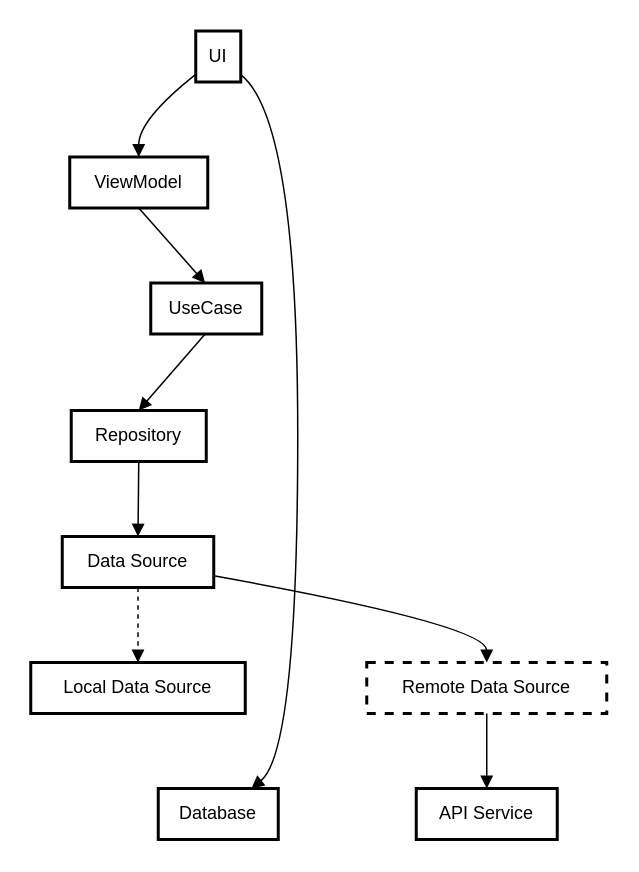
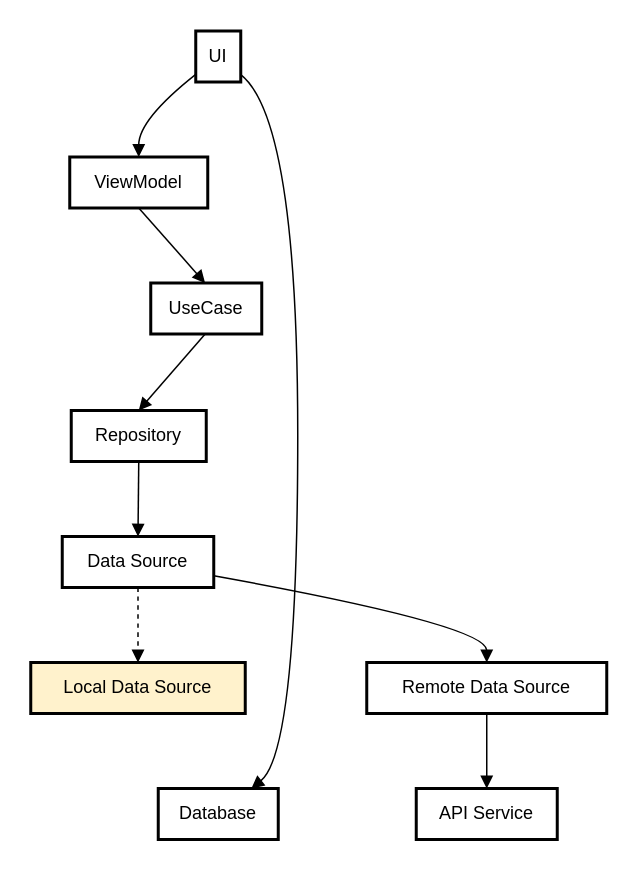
  <mxCell id="0" />
  <mxCell id="1" parent="0" />
  <mxCell id="2" value="UI" style="whiteSpace=wrap;strokeWidth=2;" vertex="1" parent="1"><mxGeometry x="130" width="30" height="34" as="geometry" y="20" /></mxCell>
  <mxCell id="3" value="ViewModel" style="whiteSpace=wrap;strokeWidth=2;" vertex="1" parent="1"><mxGeometry x="46" y="104" width="92" height="34" as="geometry" /></mxCell>
  <mxCell id="4" value="UseCase" style="whiteSpace=wrap;strokeWidth=2;" vertex="1" parent="1"><mxGeometry x="100" y="188" width="74" height="34" as="geometry" /></mxCell>
  <mxCell id="5" value="Repository" style="whiteSpace=wrap;strokeWidth=2;" vertex="1" parent="1"><mxGeometry x="47" y="273" width="90" height="34" as="geometry" /></mxCell>
  <mxCell id="6" value="Data Source" style="whiteSpace=wrap;strokeWidth=2;" vertex="1" parent="1"><mxGeometry x="41" y="357" width="101" height="34" as="geometry" /></mxCell>
- <mxCell id="7" value="Local Data Source" style="whiteSpace=wrap;strokeWidth=2;" vertex="1" parent="1"><mxGeometry y="441" width="143" height="34" as="geometry" x="20" /></mxCell>
- <mxCell id="8" value="Remote Data Source" style="whiteSpace=wrap;strokeWidth=2;dashed=1;" vertex="1" parent="1"><mxGeometry x="244" y="441" width="160" height="34" as="geometry" /></mxCell>
+ <mxCell id="7" value="Local Data Source" style="whiteSpace=wrap;strokeWidth=2;fillColor=#fff2cc;" vertex="1" parent="1"><mxGeometry y="441" width="143" height="34" as="geometry" x="20" /></mxCell>
+ <mxCell id="8" value="Remote Data Source" style="whiteSpace=wrap;strokeWidth=2;" vertex="1" parent="1"><mxGeometry x="244" y="441" width="160" height="34" as="geometry" /></mxCell>
  <mxCell id="9" value="API Service" style="whiteSpace=wrap;strokeWidth=2;" vertex="1" parent="1"><mxGeometry x="277" y="525" width="94" height="34" as="geometry" /></mxCell>
  <mxCell id="10" value="Database" style="whiteSpace=wrap;strokeWidth=2;" vertex="1" parent="1"><mxGeometry x="105" y="525" width="80" height="34" as="geometry" /></mxCell>
  <mxCell id="11" value="" style="curved=1;startArrow=none;endArrow=block;exitX=0;exitY=0.85;entryX=0.5;entryY=0.01;" edge="1" parent="1" source="2" target="3"><mxGeometry relative="1" as="geometry"><Array as="points"><mxPoint x="92" y="79" /></Array></mxGeometry></mxCell>
  <mxCell id="12" value="" style="curved=1;startArrow=none;endArrow=block;exitX=0.5;exitY=1.01;entryX=0.49;entryY=0.01;" edge="1" parent="1" source="3" target="4"><mxGeometry relative="1" as="geometry"><Array as="points" /></mxGeometry></mxCell>
  <mxCell id="13" value="" style="curved=1;startArrow=none;endArrow=block;exitX=0.49;exitY=1.02;entryX=0.5;entryY=-0.01;" edge="1" parent="1" source="4" target="5"><mxGeometry relative="1" as="geometry"><Array as="points" /></mxGeometry></mxCell>
  <mxCell id="14" value="" style="curved=1;startArrow=none;endArrow=block;exitX=0.5;exitY=1;entryX=0.5;entryY=0;" edge="1" parent="1" source="5" target="6"><mxGeometry relative="1" as="geometry"><Array as="points" /></mxGeometry></mxCell>
  <mxCell id="15" value="" style="curved=1;startArrow=none;endArrow=block;exitX=0.5;exitY=1;entryX=0.5;entryY=0;dashed=1;" edge="1" parent="1" source="6" target="7"><mxGeometry relative="1" as="geometry"><Array as="points" /></mxGeometry></mxCell>
  <mxCell id="16" value="" style="curved=1;startArrow=none;endArrow=block;exitX=1;exitY=0.77;entryX=0.5;entryY=0;" edge="1" parent="1" source="6" target="8"><mxGeometry relative="1" as="geometry"><Array as="points"><mxPoint x="324" y="416" /></Array></mxGeometry></mxCell>
  <mxCell id="17" value="" style="curved=1;startArrow=none;endArrow=block;exitX=0.5;exitY=1.01;entryX=0.5;entryY=0.01;" edge="1" parent="1" source="8" target="9"><mxGeometry relative="1" as="geometry"><Array as="points" /></mxGeometry></mxCell>
  <mxCell id="18" value="" style="curved=1;startArrow=none;endArrow=block;exitX=0.99;exitY=0.85;entryX=0.77;entryY=0.01;" edge="1" parent="1" source="2" target="10"><mxGeometry relative="1" as="geometry"><Array as="points"><mxPoint x="198" y="79" /><mxPoint x="198" y="500" /></Array></mxGeometry></mxCell>
